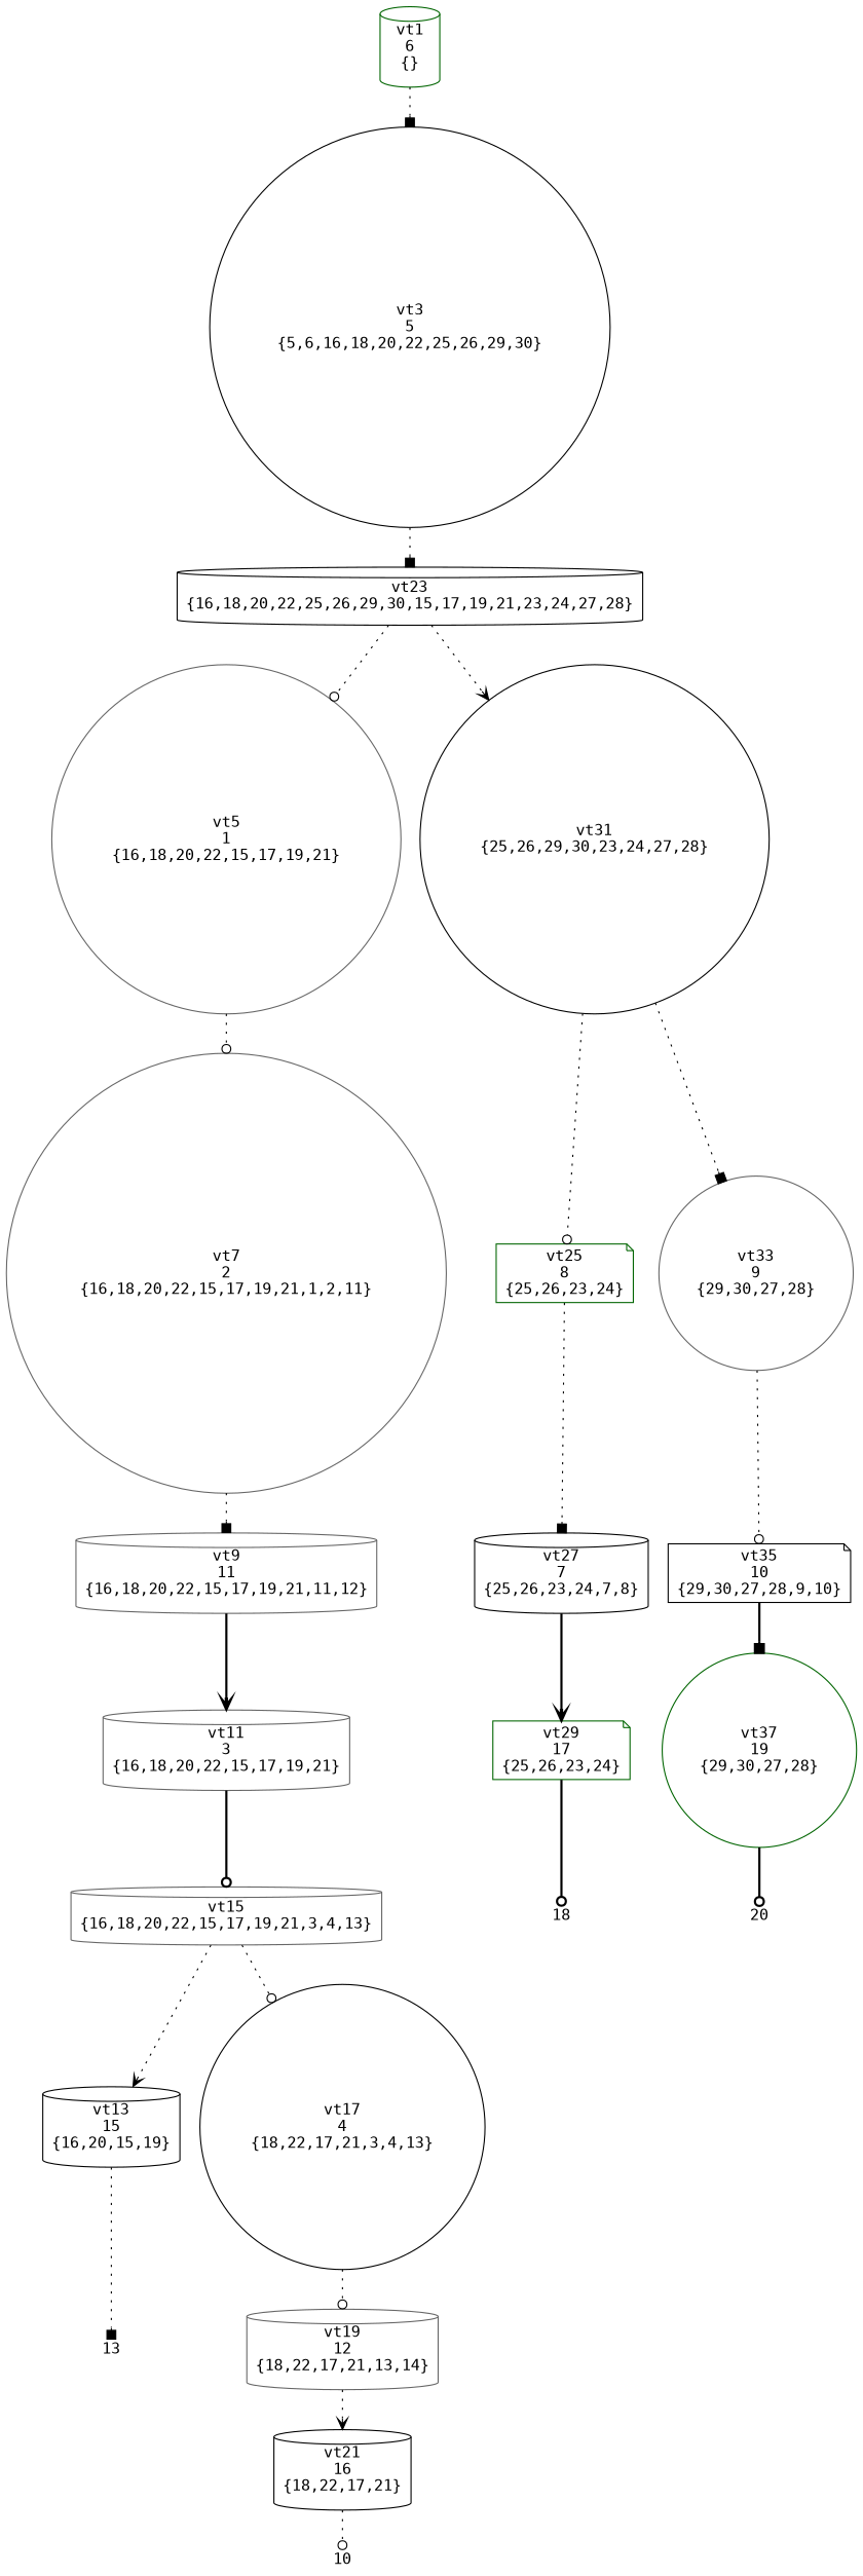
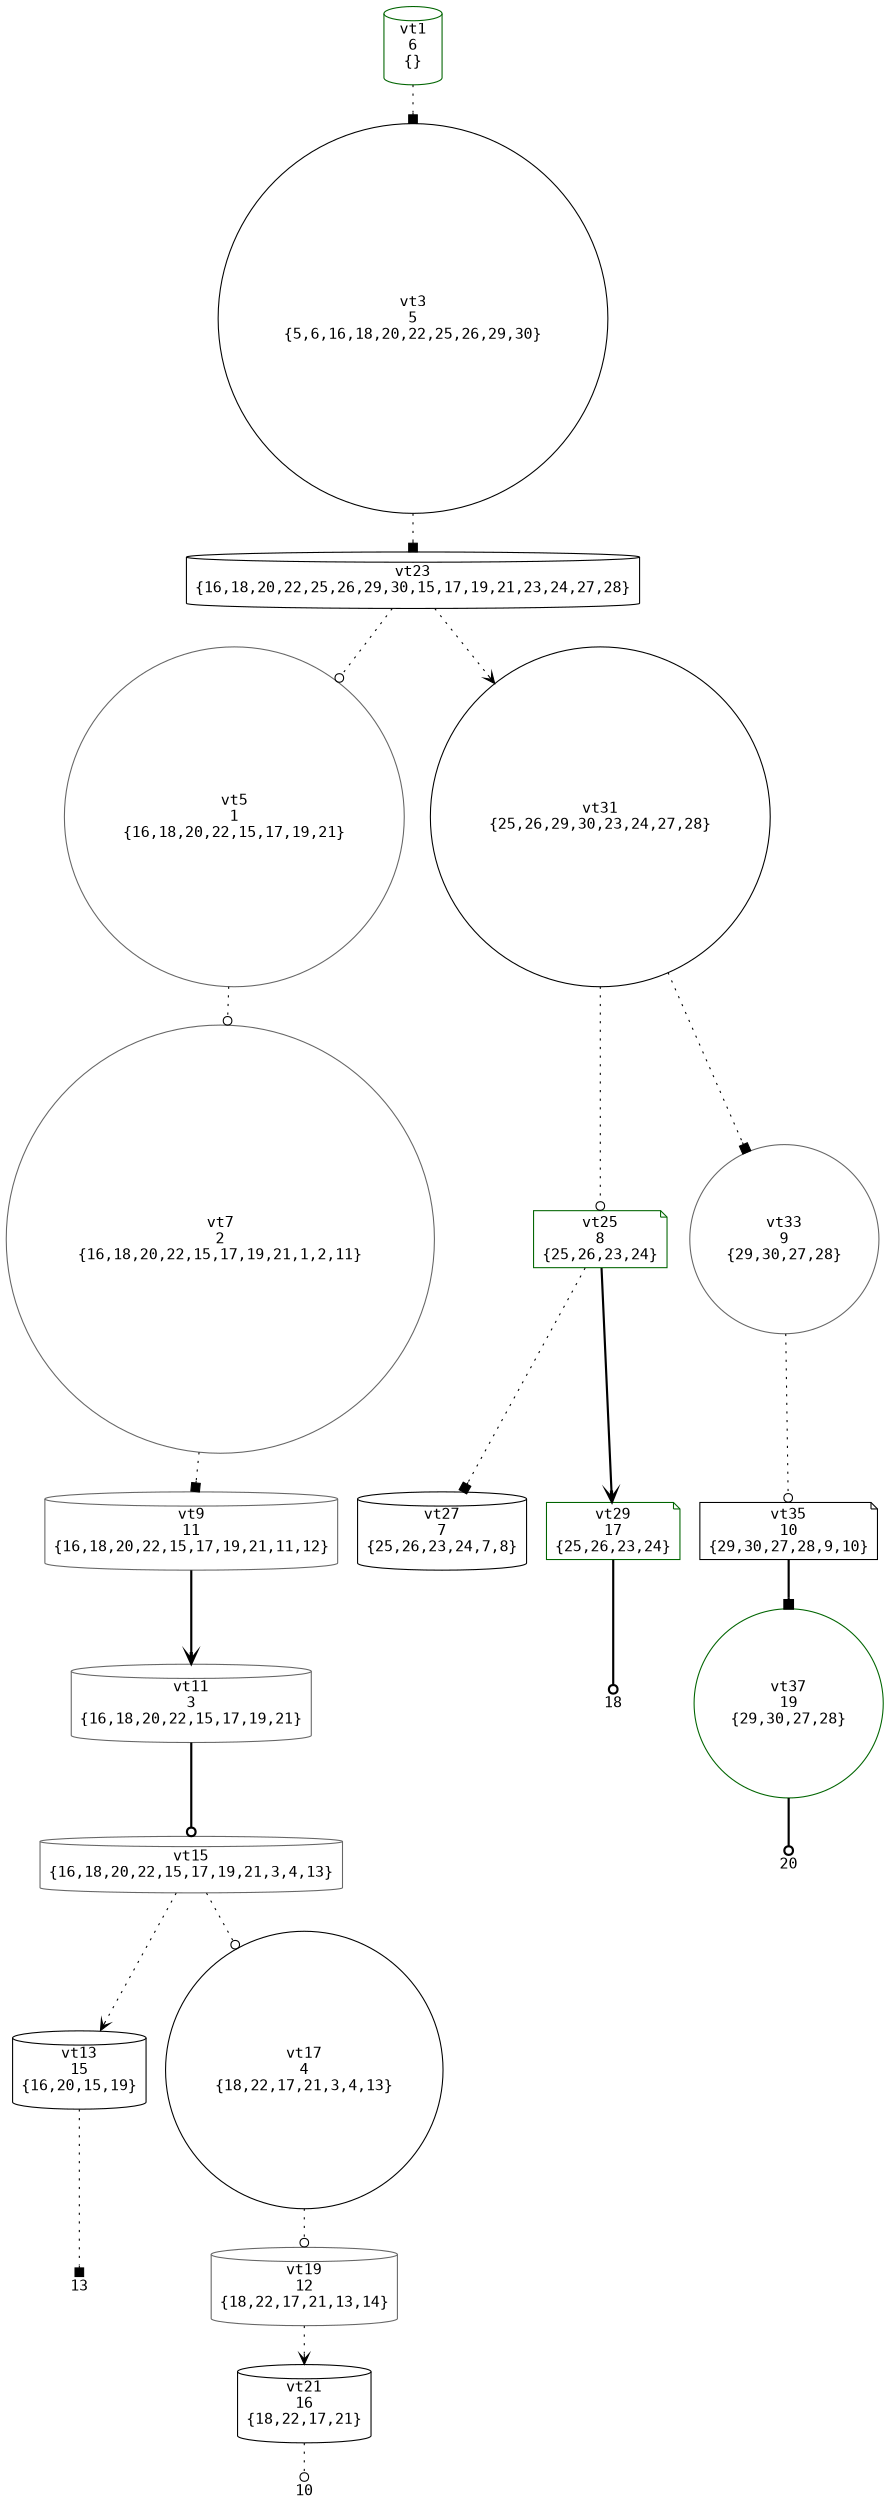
  digraph {
    fontname="DejaVu Sans Mono"
    node [color=black fontname="DejaVu Sans Mono" shape=cylinder]
    edge [arrowhead=odot fontname="DejaVu Sans Mono" style=dotted]
    n1 [color=darkgreen label="vt1\n6\n{}"]
    n2 [label="vt3\n5\n{5,6,16,18,20,22,25,26,29,30}" shape=circle]
    n3 [label="vt23\n{16,18,20,22,25,26,29,30,15,17,19,21,23,24,27,28}"]
    n4 [color=gray40 label="vt5\n1\n{16,18,20,22,15,17,19,21}" shape=circle]
    n5 [label="vt31\n{25,26,29,30,23,24,27,28}" shape=circle]
    n6 [color=gray40 label="vt7\n2\n{16,18,20,22,15,17,19,21,1,2,11}" shape=circle]
    n7 [color=darkgreen label="vt25\n8\n{25,26,23,24}" shape=note]
    n8 [color=gray40 label="vt33\n9\n{29,30,27,28}" shape=circle]
    n9 [color=gray40 label="vt9\n11\n{16,18,20,22,15,17,19,21,11,12}"]
    n10 [color=gray40 label="vt11\n3\n{16,18,20,22,15,17,19,21}"]
    n11 [color=gray40 label="vt15\n{16,18,20,22,15,17,19,21,3,4,13}"]
    n12 [label="vt13\n15\n{16,20,15,19}"]
    n13 [label="vt17\n4\n{18,22,17,21,3,4,13}" shape=circle]
    n14 [color=gray40 fixedsize=true fontsize=14 height=.25 label=13 shape=plaintext width=.25]
    n15 [color=gray40 label="vt19\n12\n{18,22,17,21,13,14}"]
    n16 [label="vt21\n16\n{18,22,17,21}"]
    n17 [fixedsize=true fontsize=14 height=.25 label=10 shape=plaintext width=.25]
    n18 [label="vt27\n7\n{25,26,23,24,7,8}"]
    n19 [label="vt35\n10\n{29,30,27,28,9,10}" shape=note]
    n20 [color=darkgreen label="vt29\n17\n{25,26,23,24}" shape=note]
    n21 [color=darkgreen fixedsize=true fontsize=14 height=.25 label=18 shape=plaintext width=.25]
    n22 [color=darkgreen label="vt37\n19\n{29,30,27,28}" shape=circle]
    n23 [fixedsize=true fontsize=14 height=.25 label=20 shape=plaintext width=.25]
    n1 -> n2 [arrowhead=box]
    n2 -> n3 [arrowhead=box]
    n3 -> n4
    n3 -> n5 [arrowhead=vee]
    n4 -> n6
    n5 -> n7
    n5 -> n8 [arrowhead=box]
    n6 -> n9 [arrowhead=box]
    n7 -> n18 [arrowhead=box]
    n8 -> n19
    n9 -> n10 [arrowhead=vee style=bold]
    n10 -> n11 [style=bold]
    n11 -> n12 [arrowhead=vee]
    n11 -> n13
    n12 -> n14 [arrowhead=box]
    n13 -> n15
    n15 -> n16 [arrowhead=vee]
    n16 -> n17
-   n18 -> n20 [arrowhead=vee style=bold]
+   n7 -> n20 [arrowhead=vee style=bold]
    n19 -> n22 [arrowhead=box style=bold]
    n20 -> n21 [style=bold]
    n22 -> n23 [style=bold]
  }
